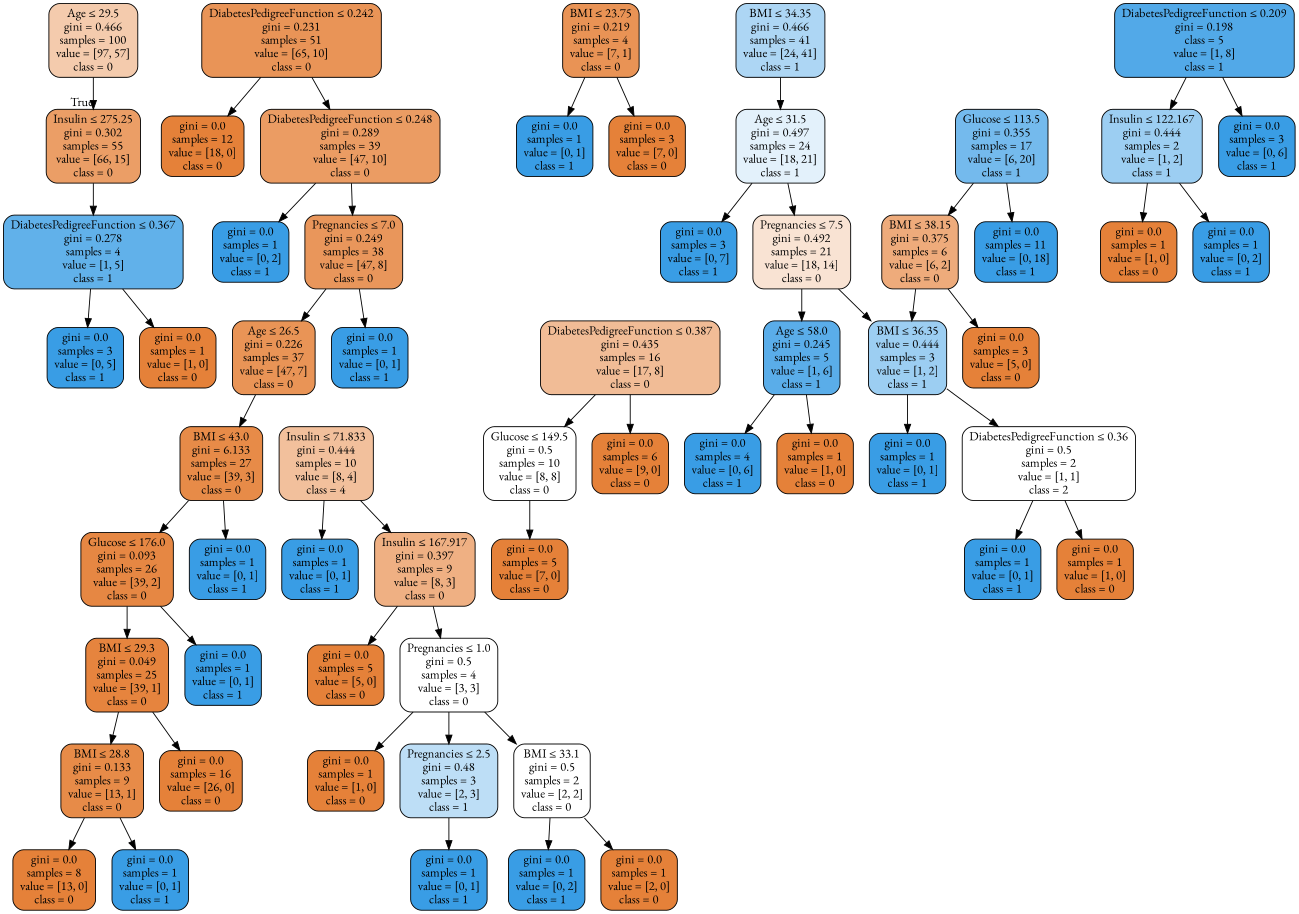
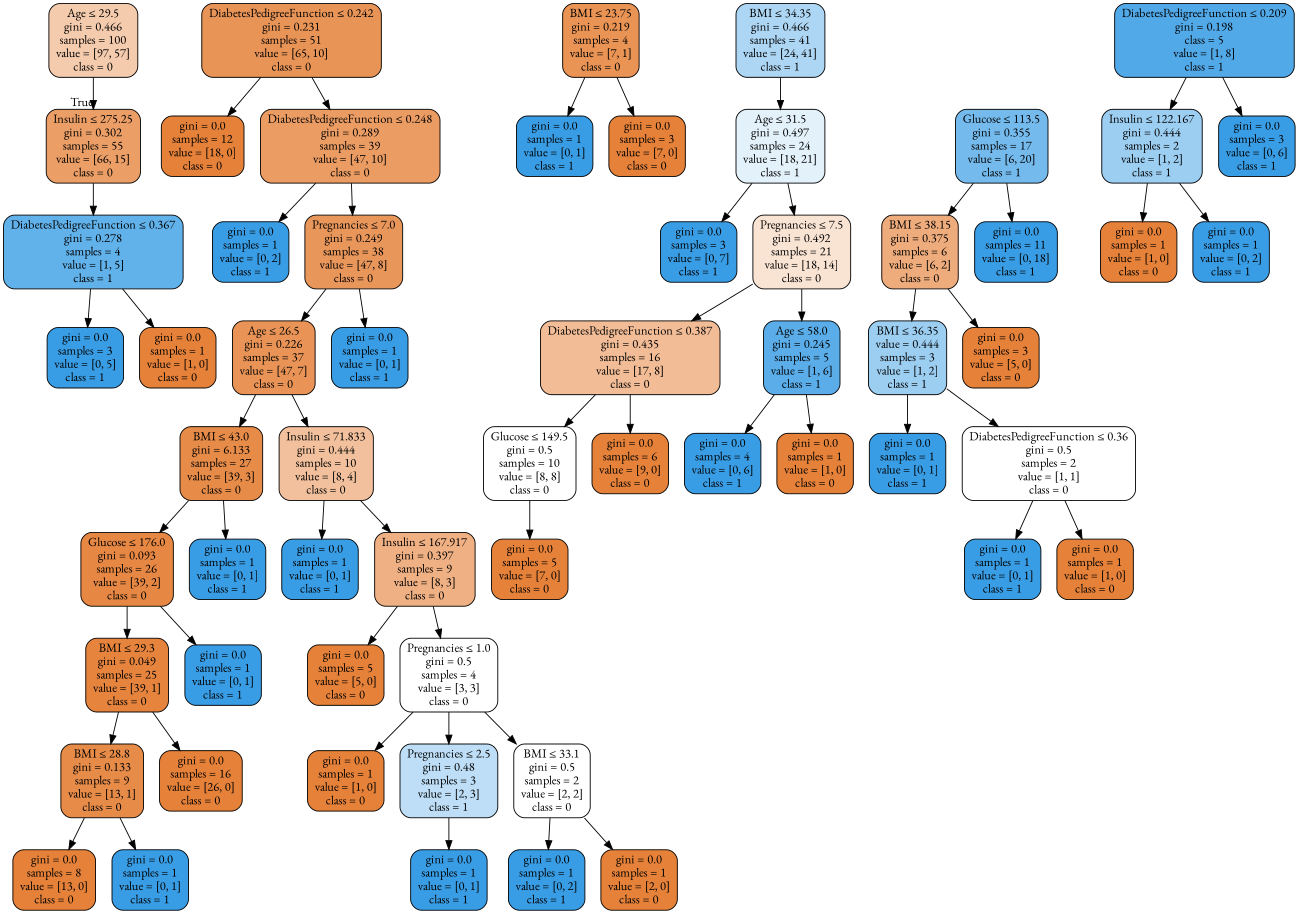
  digraph {
    fontname="EB Garamond"
    node [color=black fillcolor="#399de5" fontname="EB Garamond" shape=box style="filled, rounded"]
    edge [fontname="EB Garamond"]
    n1 [fillcolor="#f4cbad" label=<Age &le; 29.5<br/>gini = 0.466<br/>samples = 100<br/>value = [97, 57]<br/>class = 0>]
    n2 [fillcolor="#eb9e66" label=<Insulin &le; 275.25<br/>gini = 0.302<br/>samples = 55<br/>value = [66, 15]<br/>class = 0>]
    n3 [fillcolor="#61b1ea" label=<DiabetesPedigreeFunction &le; 0.367<br/>gini = 0.278<br/>samples = 4<br/>value = [1, 5]<br/>class = 1>]
    n4 [fillcolor="#e99457" label=<DiabetesPedigreeFunction &le; 0.242<br/>gini = 0.231<br/>samples = 51<br/>value = [65, 10]<br/>class = 0>]
    n5 [fillcolor="#e58139" label=<gini = 0.0<br/>samples = 12<br/>value = [18, 0]<br/>class = 0>]
    n6 [fillcolor="#eb9c63" label=<DiabetesPedigreeFunction &le; 0.248<br/>gini = 0.289<br/>samples = 39<br/>value = [47, 10]<br/>class = 0>]
    n7 [label=<gini = 0.0<br/>samples = 3<br/>value = [0, 5]<br/>class = 1>]
    n8 [fillcolor="#e58139" label=<gini = 0.0<br/>samples = 1<br/>value = [1, 0]<br/>class = 0>]
    n9 [label=<gini = 0.0<br/>samples = 1<br/>value = [0, 2]<br/>class = 1>]
    n10 [fillcolor="#e9965b" label=<Pregnancies &le; 7.0<br/>gini = 0.249<br/>samples = 38<br/>value = [47, 8]<br/>class = 0>]
    n11 [fillcolor="#e99456" label=<Age &le; 26.5<br/>gini = 0.226<br/>samples = 37<br/>value = [47, 7]<br/>class = 0>]
    n12 [label=<gini = 0.0<br/>samples = 1<br/>value = [0, 1]<br/>class = 1>]
    n13 [fillcolor="#e78b48" label=<BMI &le; 43.0<br/>gini = 6.133<br/>samples = 27<br/>value = [39, 3]<br/>class = 0>]
-   n14 [fillcolor="#f2c09c" label=<Insulin &le; 71.833<br/>gini = 0.444<br/>samples = 10<br/>value = [8, 4]<br/>class = 4>]
+   n14 [fillcolor="#f2c09c" label=<Insulin &le; 71.833<br/>gini = 0.444<br/>samples = 10<br/>value = [8, 4]<br/>class = 0>]
    n15 [fillcolor="#e68743" label=<Glucose &le; 176.0<br/>gini = 0.093<br/>samples = 26<br/>value = [39, 2]<br/>class = 0>]
    n16 [label=<gini = 0.0<br/>samples = 1<br/>value = [0, 1]<br/>class = 1>]
    n17 [label=<gini = 0.0<br/>samples = 1<br/>value = [0, 1]<br/>class = 1>]
    n18 [fillcolor="#efb083" label=<Insulin &le; 167.917<br/>gini = 0.397<br/>samples = 9<br/>value = [8, 3]<br/>class = 0>]
    n19 [fillcolor="#e6843e" label=<BMI &le; 29.3<br/>gini = 0.049<br/>samples = 25<br/>value = [39, 1]<br/>class = 0>]
    n20 [label=<gini = 0.0<br/>samples = 1<br/>value = [0, 1]<br/>class = 1>]
    n21 [fillcolor="#e78b48" label=<BMI &le; 28.8<br/>gini = 0.133<br/>samples = 9<br/>value = [13, 1]<br/>class = 0>]
    n22 [fillcolor="#e58139" label=<gini = 0.0<br/>samples = 16<br/>value = [26, 0]<br/>class = 0>]
    n23 [fillcolor="#e58139" label=<gini = 0.0<br/>samples = 8<br/>value = [13, 0]<br/>class = 0>]
    n24 [label=<gini = 0.0<br/>samples = 1<br/>value = [0, 1]<br/>class = 1>]
    n25 [fillcolor="#e58139" label=<gini = 0.0<br/>samples = 5<br/>value = [5, 0]<br/>class = 0>]
    n26 [fillcolor="#ffffff" label=<Pregnancies &le; 1.0<br/>gini = 0.5<br/>samples = 4<br/>value = [3, 3]<br/>class = 0>]
    n27 [fillcolor="#e58139" label=<gini = 0.0<br/>samples = 1<br/>value = [1, 0]<br/>class = 0>]
    n28 [fillcolor="#bddef6" label=<Pregnancies &le; 2.5<br/>gini = 0.48<br/>samples = 3<br/>value = [2, 3]<br/>class = 1>]
    n29 [fillcolor="#ffffff" label=<BMI &le; 33.1<br/>gini = 0.5<br/>samples = 2<br/>value = [2, 2]<br/>class = 0>]
    n30 [label=<gini = 0.0<br/>samples = 1<br/>value = [0, 1]<br/>class = 1>]
    n31 [label=<gini = 0.0<br/>samples = 1<br/>value = [0, 2]<br/>class = 1>]
    n32 [fillcolor="#e58139" label=<gini = 0.0<br/>samples = 1<br/>value = [2, 0]<br/>class = 0>]
    n33 [fillcolor="#e99355" label=<BMI &le; 23.75<br/>gini = 0.219<br/>samples = 4<br/>value = [7, 1]<br/>class = 0>]
    n34 [label=<gini = 0.0<br/>samples = 1<br/>value = [0, 1]<br/>class = 1>]
    n35 [fillcolor="#e58139" label=<gini = 0.0<br/>samples = 3<br/>value = [7, 0]<br/>class = 0>]
    n36 [fillcolor="#add6f4" label=<BMI &le; 34.35<br/>gini = 0.466<br/>samples = 41<br/>value = [24, 41]<br/>class = 1>]
    n37 [fillcolor="#e3f1fb" label=<Age &le; 31.5<br/>gini = 0.497<br/>samples = 24<br/>value = [18, 21]<br/>class = 1>]
    n38 [label=<gini = 0.0<br/>samples = 3<br/>value = [0, 7]<br/>class = 1>]
    n39 [fillcolor="#f9e3d3" label=<Pregnancies &le; 7.5<br/>gini = 0.492<br/>samples = 21<br/>value = [18, 14]<br/>class = 0>]
    n40 [fillcolor="#74baed" label=<Glucose &le; 113.5<br/>gini = 0.355<br/>samples = 17<br/>value = [6, 20]<br/>class = 1>]
    n41 [fillcolor="#eeab7b" label=<BMI &le; 38.15<br/>gini = 0.375<br/>samples = 6<br/>value = [6, 2]<br/>class = 0>]
    n42 [label=<gini = 0.0<br/>samples = 11<br/>value = [0, 18]<br/>class = 1>]
    n43 [fillcolor="#f1bc96" label=<DiabetesPedigreeFunction &le; 0.387<br/>gini = 0.435<br/>samples = 16<br/>value = [17, 8]<br/>class = 0>]
    n44 [fillcolor="#5aade9" label=<Age &le; 58.0<br/>gini = 0.245<br/>samples = 5<br/>value = [1, 6]<br/>class = 1>]
    n45 [fillcolor="#ffffff" label=<Glucose &le; 149.5<br/>gini = 0.5<br/>samples = 10<br/>value = [8, 8]<br/>class = 0>]
    n46 [fillcolor="#e58139" label=<gini = 0.0<br/>samples = 6<br/>value = [9, 0]<br/>class = 0>]
    n47 [label=<gini = 0.0<br/>samples = 4<br/>value = [0, 6]<br/>class = 1>]
    n48 [fillcolor="#e58139" label=<gini = 0.0<br/>samples = 1<br/>value = [1, 0]<br/>class = 0>]
    n49 [fillcolor="#e58139" label=<gini = 0.0<br/>samples = 5<br/>value = [7, 0]<br/>class = 0>]
    n50 [fillcolor="#52a9e8" label=<DiabetesPedigreeFunction &le; 0.209<br/>gini = 0.198<br/>class = 5<br/>value = [1, 8]<br/>class = 1>]
    n51 [fillcolor="#9ccef2" label=<Insulin &le; 122.167<br/>gini = 0.444<br/>samples = 2<br/>value = [1, 2]<br/>class = 1>]
    n52 [label=<gini = 0.0<br/>samples = 3<br/>value = [0, 6]<br/>class = 1>]
    n53 [fillcolor="#e58139" label=<gini = 0.0<br/>samples = 1<br/>value = [1, 0]<br/>class = 0>]
    n54 [label=<gini = 0.0<br/>samples = 1<br/>value = [0, 2]<br/>class = 1>]
    n55 [fillcolor="#9ccef2" label=<BMI &le; 36.35<br/>value = 0.444<br/>samples = 3<br/>value = [1, 2]<br/>class = 1>]
    n56 [fillcolor="#e58139" label=<gini = 0.0<br/>samples = 3<br/>value = [5, 0]<br/>class = 0>]
    n57 [label=<gini = 0.0<br/>samples = 1<br/>value = [0, 1]<br/>class = 1>]
-   n58 [fillcolor="#ffffff" label=<DiabetesPedigreeFunction &le; 0.36<br/>gini = 0.5<br/>samples = 2<br/>value = [1, 1]<br/>class = 2>]
+   n58 [fillcolor="#ffffff" label=<DiabetesPedigreeFunction &le; 0.36<br/>gini = 0.5<br/>samples = 2<br/>value = [1, 1]<br/>class = 0>]
    n59 [label=<gini = 0.0<br/>samples = 1<br/>value = [0, 1]<br/>class = 1>]
    n60 [fillcolor="#e58139" label=<gini = 0.0<br/>samples = 1<br/>value = [1, 0]<br/>class = 0>]
    n1 -> n2 [headlabel=True labelangle=45 labeldistance=2.5]
    n2 -> n3
    n3 -> n7
    n3 -> n8
    n4 -> n5
    n4 -> n6
    n6 -> n9
    n6 -> n10
    n10 -> n11
    n10 -> n12
    n11 -> n13
+   n11 -> n14
    n13 -> n15
    n13 -> n16
    n14 -> n17
    n14 -> n18
    n15 -> n19
    n15 -> n20
    n18 -> n25
    n18 -> n26
    n19 -> n21
    n19 -> n22
    n21 -> n23
    n21 -> n24
    n26 -> n27
    n26 -> n28
    n26 -> n29
    n28 -> n30
    n29 -> n31
    n29 -> n32
    n33 -> n34
    n33 -> n35
    n36 -> n37
    n37 -> n38
    n37 -> n39
-   n39 -> n55
+   n39 -> n43
    n39 -> n44
    n40 -> n41
    n40 -> n42
    n41 -> n55
    n41 -> n56
    n43 -> n45
    n43 -> n46
    n44 -> n47
    n44 -> n48
    n45 -> n49
    n50 -> n51
    n50 -> n52
    n51 -> n53
    n51 -> n54
    n55 -> n57
    n55 -> n58
    n58 -> n59
    n58 -> n60
  }
